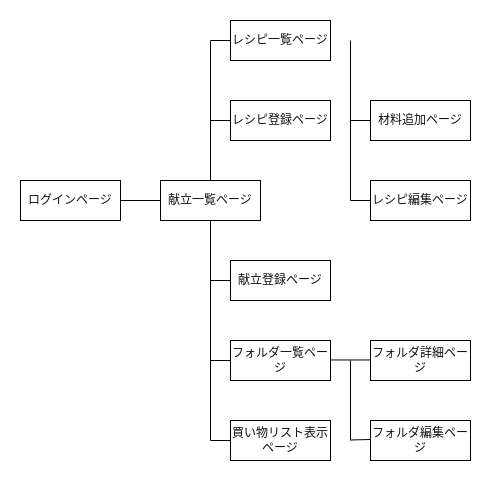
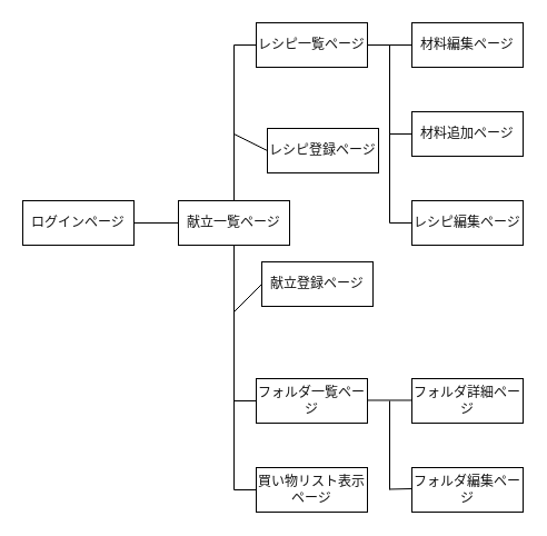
  <mxCell id="0" />
  <mxCell id="1" parent="0" />
  <mxCell id="2" value="ログインページ" style="whiteSpace=wrap;html=1;align=center;labelBackgroundColor=none;fontColor=#121212;fillColor=none;strokeColor=#000000;" vertex="1" parent="1"><mxGeometry x="20" y="180" width="100" height="40" as="geometry" /></mxCell>
  <mxCell id="3" value="材料追加ページ" style="whiteSpace=wrap;html=1;align=center;labelBackgroundColor=none;fontColor=#121212;fillColor=none;strokeColor=#000000;" vertex="1" parent="1"><mxGeometry x="370" y="100" width="100" height="40" as="geometry" /></mxCell>
  <mxCell id="4" value="レシピ編集ページ" style="whiteSpace=wrap;html=1;align=center;labelBackgroundColor=none;fontColor=#121212;fillColor=none;strokeColor=#000000;" vertex="1" parent="1"><mxGeometry x="370" y="180" width="100" height="40" as="geometry" /></mxCell>
- <mxCell id="5" value="レシピ登録ページ" style="whiteSpace=wrap;html=1;align=center;labelBackgroundColor=none;fontColor=#121212;fillColor=none;strokeColor=#000000;" vertex="1" parent="1"><mxGeometry x="230" y="100" width="100" height="40" as="geometry" /></mxCell>
+ <mxCell id="5" value="レシピ登録ページ" style="whiteSpace=wrap;html=1;align=center;labelBackgroundColor=none;fontColor=#121212;fillColor=none;strokeColor=#000000;" vertex="1" parent="1"><mxGeometry x="240" y="115" width="100" height="40" as="geometry" /></mxCell>
  <mxCell id="6" value="レシピ一覧ページ" style="whiteSpace=wrap;html=1;align=center;labelBackgroundColor=none;fontColor=#121212;fillColor=none;strokeColor=#000000;" vertex="1" parent="1"><mxGeometry x="230" y="20" width="100" height="40" as="geometry" /></mxCell>
  <mxCell id="7" value="買い物リスト表示ページ" style="whiteSpace=wrap;html=1;align=center;labelBackgroundColor=none;fontColor=#121212;fillColor=none;strokeColor=#000000;" vertex="1" parent="1"><mxGeometry x="230" y="420" width="100" height="40" as="geometry" /></mxCell>
  <mxCell id="8" value="フォルダ編集ページ" style="whiteSpace=wrap;html=1;align=center;labelBackgroundColor=none;fontColor=#121212;fillColor=none;strokeColor=#000000;" vertex="1" parent="1"><mxGeometry x="370" y="420" width="100" height="40" as="geometry" /></mxCell>
  <mxCell id="9" value="フォルダ一覧ページ" style="whiteSpace=wrap;html=1;align=center;labelBackgroundColor=none;fontColor=#121212;fillColor=none;strokeColor=#000000;" vertex="1" parent="1"><mxGeometry x="230" y="340" width="100" height="40" as="geometry" /></mxCell>
+ <mxCell id="10" value="材料編集ページ" style="whiteSpace=wrap;html=1;align=center;labelBackgroundColor=none;fontColor=#121212;fillColor=none;strokeColor=#000000;" vertex="1" parent="1"><mxGeometry x="370" y="20" width="100" height="40" as="geometry" /></mxCell>
  <mxCell id="11" value="献立一覧ページ" style="whiteSpace=wrap;html=1;align=center;labelBackgroundColor=none;fontColor=#121212;fillColor=none;strokeColor=#000000;" vertex="1" parent="1"><mxGeometry x="160" y="180" width="100" height="40" as="geometry" /></mxCell>
- <mxCell id="12" value="献立登録ページ" style="whiteSpace=wrap;html=1;align=center;labelBackgroundColor=none;fontColor=#121212;fillColor=none;strokeColor=#000000;" vertex="1" parent="1"><mxGeometry x="230" y="260" width="100" height="40" as="geometry" /></mxCell>
+ <mxCell id="12" value="献立登録ページ" style="whiteSpace=wrap;html=1;align=center;labelBackgroundColor=none;fontColor=#121212;fillColor=none;strokeColor=#000000;" vertex="1" parent="1"><mxGeometry x="235" y="235" width="100" height="40" as="geometry" /></mxCell>
  <mxCell id="13" value="" style="endArrow=none;html=1;fontColor=#121212;startSize=10;endSize=10;strokeColor=#000000;entryX=0;entryY=0.5;entryDx=0;entryDy=0;" edge="1" parent="1" target="11"><mxGeometry width="50" height="50" relative="1" as="geometry"><mxPoint x="120" y="200" as="sourcePoint" /><mxPoint x="170" y="150" as="targetPoint" /></mxGeometry></mxCell>
  <mxCell id="14" value="" style="endArrow=none;html=1;fontColor=#121212;startSize=10;endSize=10;strokeColor=#000000;entryX=0;entryY=0.5;entryDx=0;entryDy=0;" edge="1" parent="1" target="9"><mxGeometry width="50" height="50" relative="1" as="geometry"><mxPoint x="210" y="360" as="sourcePoint" /><mxPoint x="220" y="340" as="targetPoint" /></mxGeometry></mxCell>
  <mxCell id="15" value="" style="endArrow=none;html=1;fontColor=#121212;startSize=10;endSize=10;strokeColor=#000000;exitX=0.5;exitY=1;exitDx=0;exitDy=0;" edge="1" parent="1" source="11"><mxGeometry width="50" height="50" relative="1" as="geometry"><mxPoint x="180" y="230" as="sourcePoint" /><mxPoint x="210" y="440" as="targetPoint" /></mxGeometry></mxCell>
  <mxCell id="16" value="" style="endArrow=none;html=1;fontColor=#121212;startSize=10;endSize=10;strokeColor=#000000;" edge="1" parent="1"><mxGeometry width="50" height="50" relative="1" as="geometry"><mxPoint x="350" y="439.47" as="sourcePoint" /><mxPoint x="370" y="439" as="targetPoint" /></mxGeometry></mxCell>
  <mxCell id="17" value="" style="endArrow=none;html=1;fontColor=#121212;startSize=10;endSize=10;strokeColor=#000000;" edge="1" parent="1"><mxGeometry width="50" height="50" relative="1" as="geometry"><mxPoint x="350" y="360" as="sourcePoint" /><mxPoint x="350" y="440" as="targetPoint" /></mxGeometry></mxCell>
  <mxCell id="18" value="" style="endArrow=none;html=1;fontColor=#121212;startSize=10;endSize=10;strokeColor=#000000;entryX=0;entryY=0.5;entryDx=0;entryDy=0;" edge="1" parent="1"><mxGeometry width="50" height="50" relative="1" as="geometry"><mxPoint x="330" y="359.47" as="sourcePoint" /><mxPoint x="370" y="359.47" as="targetPoint" /></mxGeometry></mxCell>
  <mxCell id="19" value="" style="endArrow=none;html=1;fontColor=#121212;startSize=10;endSize=10;strokeColor=#000000;entryX=0;entryY=0.5;entryDx=0;entryDy=0;" edge="1" parent="1" target="12"><mxGeometry width="50" height="50" relative="1" as="geometry"><mxPoint x="210" y="280" as="sourcePoint" /><mxPoint x="240" y="210" as="targetPoint" /></mxGeometry></mxCell>
  <mxCell id="20" value="" style="endArrow=none;html=1;fontColor=#121212;startSize=10;endSize=10;strokeColor=#000000;entryX=0;entryY=0.5;entryDx=0;entryDy=0;" edge="1" parent="1" target="7"><mxGeometry width="50" height="50" relative="1" as="geometry"><mxPoint x="210" y="440" as="sourcePoint" /><mxPoint x="240" y="370" as="targetPoint" /></mxGeometry></mxCell>
  <mxCell id="21" value="" style="endArrow=none;html=1;fontColor=#121212;startSize=10;endSize=10;strokeColor=#000000;" edge="1" parent="1"><mxGeometry width="50" height="50" relative="1" as="geometry"><mxPoint x="210" y="40" as="sourcePoint" /><mxPoint x="210" y="180" as="targetPoint" /></mxGeometry></mxCell>
  <mxCell id="22" value="" style="endArrow=none;html=1;fontColor=#121212;startSize=10;endSize=10;strokeColor=#000000;entryX=0;entryY=0.5;entryDx=0;entryDy=0;" edge="1" parent="1" target="5"><mxGeometry width="50" height="50" relative="1" as="geometry"><mxPoint x="210" y="120" as="sourcePoint" /><mxPoint x="240" y="250" as="targetPoint" /></mxGeometry></mxCell>
  <mxCell id="23" value="" style="endArrow=none;html=1;fontColor=#121212;startSize=10;endSize=10;strokeColor=#000000;entryX=0;entryY=0.5;entryDx=0;entryDy=0;" edge="1" parent="1" target="6"><mxGeometry width="50" height="50" relative="1" as="geometry"><mxPoint x="210" y="40" as="sourcePoint" /><mxPoint x="240" y="130" as="targetPoint" /></mxGeometry></mxCell>
  <mxCell id="24" value="フォルダ詳細ページ" style="whiteSpace=wrap;html=1;align=center;labelBackgroundColor=none;fontColor=#121212;fillColor=none;strokeColor=#000000;" vertex="1" parent="1"><mxGeometry x="370" y="340" width="100" height="40" as="geometry" /></mxCell>
+ <mxCell id="25" value="" style="endArrow=none;html=1;fontColor=#121212;startSize=10;endSize=10;strokeColor=#000000;entryX=0;entryY=0.5;entryDx=0;entryDy=0;exitX=1;exitY=0.5;exitDx=0;exitDy=0;" edge="1" parent="1" source="6" target="10"><mxGeometry width="50" height="50" relative="1" as="geometry"><mxPoint x="220" y="50" as="sourcePoint" /><mxPoint x="240" y="50" as="targetPoint" /></mxGeometry></mxCell>
  <mxCell id="26" value="" style="endArrow=none;html=1;fontColor=#121212;startSize=10;endSize=10;strokeColor=#000000;" edge="1" parent="1"><mxGeometry width="50" height="50" relative="1" as="geometry"><mxPoint x="350" y="40" as="sourcePoint" /><mxPoint x="350" y="200" as="targetPoint" /></mxGeometry></mxCell>
  <mxCell id="27" value="" style="endArrow=none;html=1;fontColor=#121212;startSize=10;endSize=10;strokeColor=#000000;entryX=0;entryY=0.5;entryDx=0;entryDy=0;" edge="1" parent="1"><mxGeometry width="50" height="50" relative="1" as="geometry"><mxPoint x="350" y="200" as="sourcePoint" /><mxPoint x="370" y="200" as="targetPoint" /></mxGeometry></mxCell>
  <mxCell id="28" value="" style="endArrow=none;html=1;fontColor=#121212;startSize=10;endSize=10;strokeColor=#000000;entryX=0;entryY=0.5;entryDx=0;entryDy=0;" edge="1" parent="1" target="3"><mxGeometry width="50" height="50" relative="1" as="geometry"><mxPoint x="350" y="120" as="sourcePoint" /><mxPoint x="370" y="200" as="targetPoint" /></mxGeometry></mxCell>
